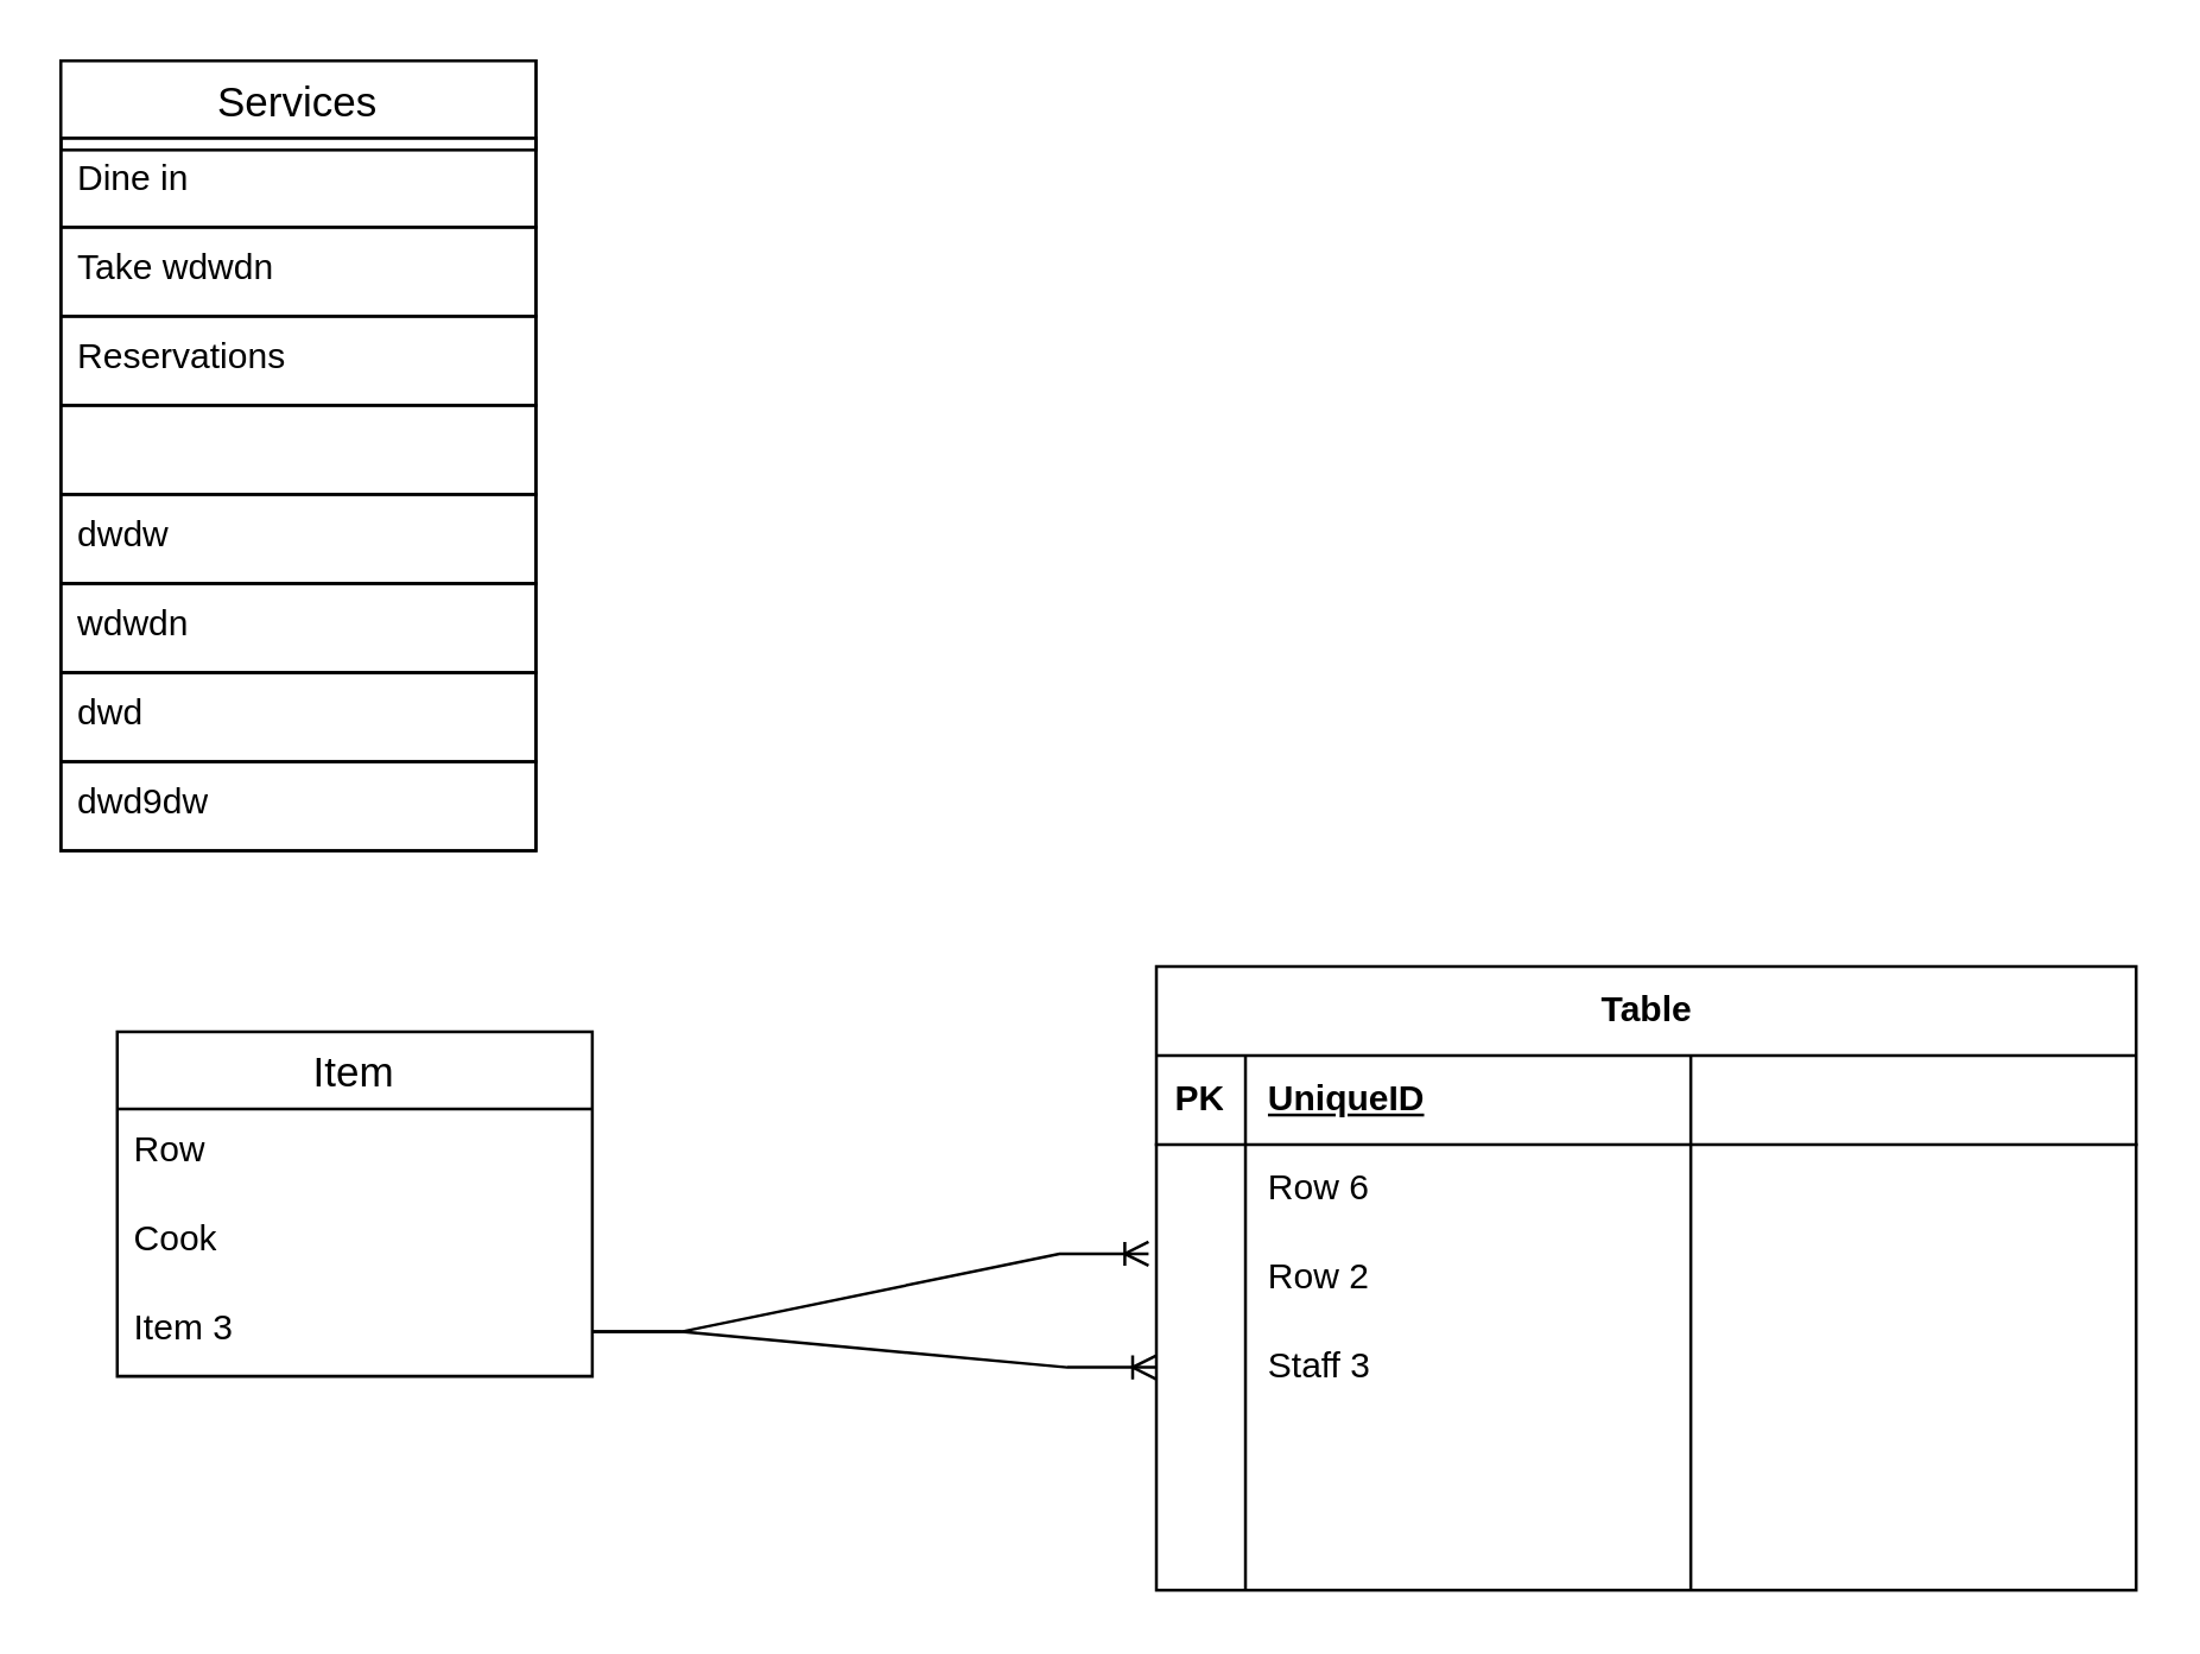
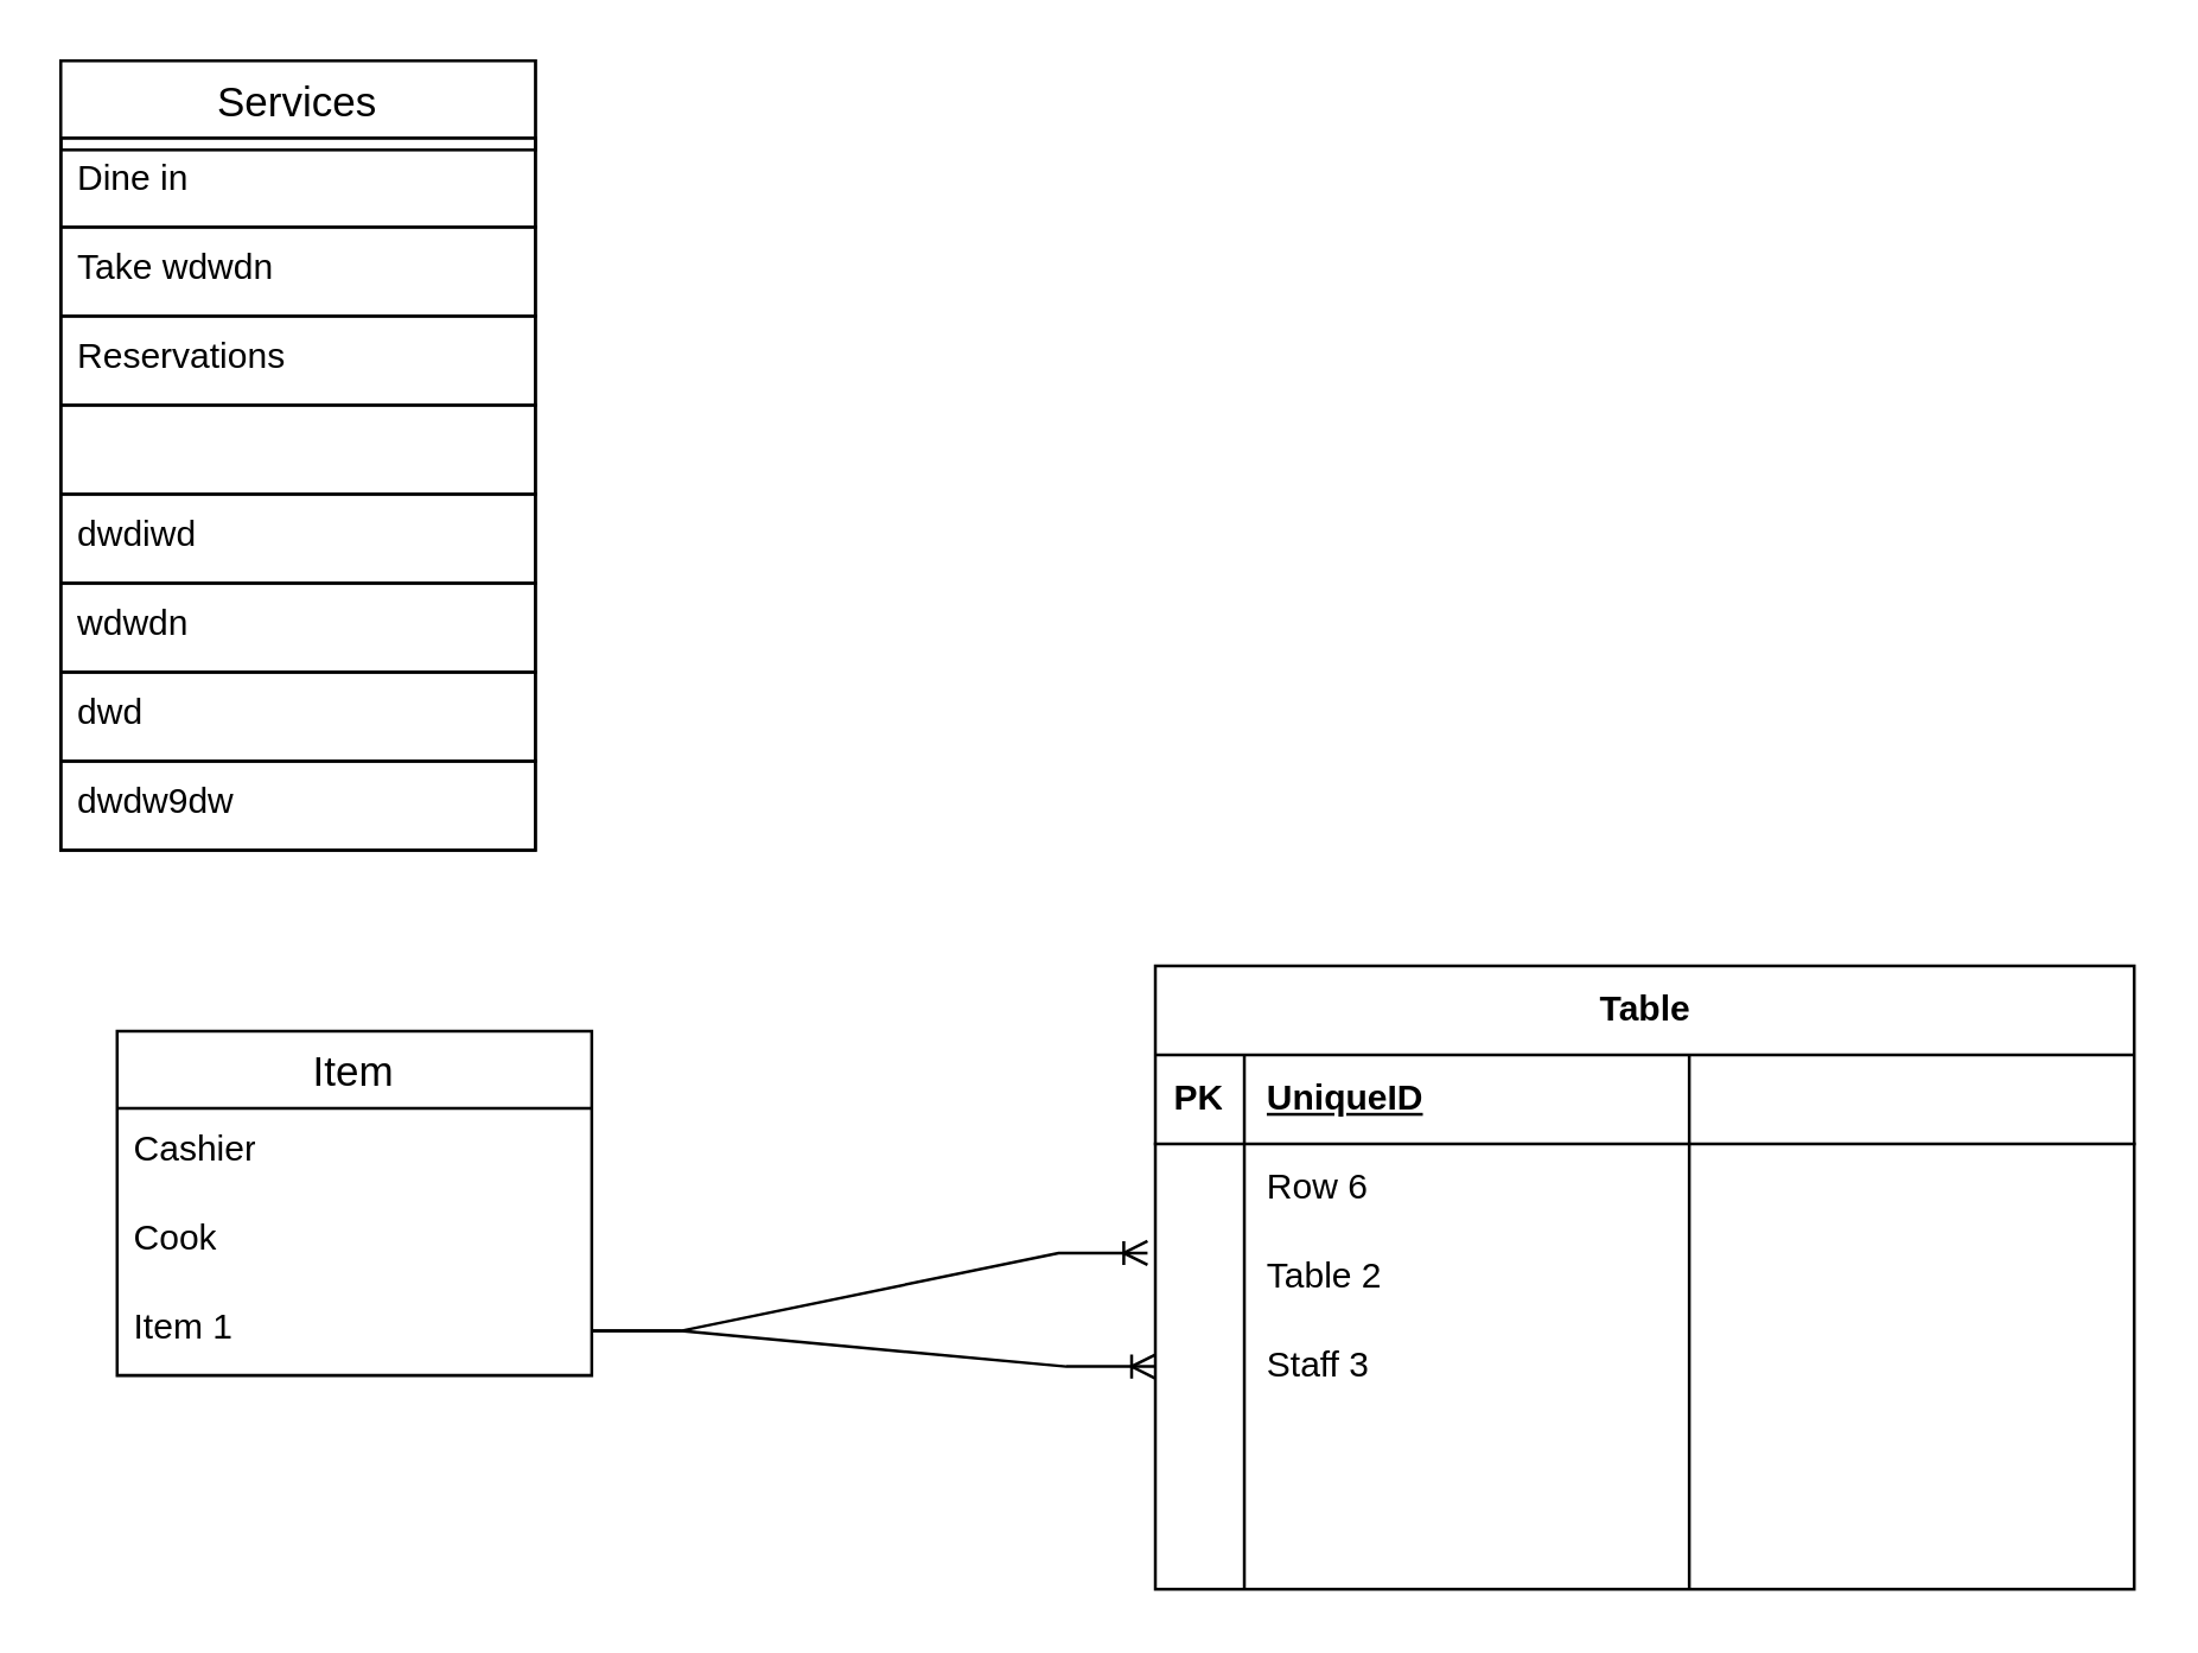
  <mxCell id="0" />
  <mxCell id="1" parent="0" />
  <mxCell id="2" value="Item" style="swimlane;fontStyle=0;childLayout=stackLayout;horizontal=1;startSize=26;horizontalStack=0;resizeParent=1;resizeParentMax=0;resizeLast=0;collapsible=1;marginBottom=0;align=center;fontSize=14;" vertex="1" parent="1"><mxGeometry x="39" y="347" width="160" height="116" as="geometry" /></mxCell>
- <mxCell id="3" value="Row" style="text;strokeColor=none;fillColor=none;spacingLeft=4;spacingRight=4;overflow=hidden;rotatable=0;points=[[0,0.5],[1,0.5]];portConstraint=eastwest;fontSize=12;whiteSpace=wrap;html=1;" vertex="1" parent="2"><mxGeometry y="26" width="160" height="30" as="geometry" /></mxCell>
+ <mxCell id="3" value="Cashier" style="text;strokeColor=none;fillColor=none;spacingLeft=4;spacingRight=4;overflow=hidden;rotatable=0;points=[[0,0.5],[1,0.5]];portConstraint=eastwest;fontSize=12;whiteSpace=wrap;html=1;" vertex="1" parent="2"><mxGeometry y="26" width="160" height="30" as="geometry" /></mxCell>
  <mxCell id="4" value="Cook" style="text;strokeColor=none;fillColor=none;spacingLeft=4;spacingRight=4;overflow=hidden;rotatable=0;points=[[0,0.5],[1,0.5]];portConstraint=eastwest;fontSize=12;whiteSpace=wrap;html=1;" vertex="1" parent="2"><mxGeometry y="56" width="160" height="30" as="geometry" /></mxCell>
- <mxCell id="5" value="Item 3" style="text;strokeColor=none;fillColor=none;spacingLeft=4;spacingRight=4;overflow=hidden;rotatable=0;points=[[0,0.5],[1,0.5]];portConstraint=eastwest;fontSize=12;whiteSpace=wrap;html=1;" vertex="1" parent="2"><mxGeometry y="86" width="160" height="30" as="geometry" /></mxCell>
+ <mxCell id="5" value="Item 1" style="text;strokeColor=none;fillColor=none;spacingLeft=4;spacingRight=4;overflow=hidden;rotatable=0;points=[[0,0.5],[1,0.5]];portConstraint=eastwest;fontSize=12;whiteSpace=wrap;html=1;" vertex="1" parent="2"><mxGeometry y="86" width="160" height="30" as="geometry" /></mxCell>
  <mxCell id="6" value="" style="group;strokeColor=default;container=0;" vertex="1" connectable="0" parent="1"><mxGeometry width="160" height="30" as="geometry" x="20" y="20" /></mxCell>
  <mxCell id="7" value="Services" style="swimlane;fontStyle=0;childLayout=stackLayout;horizontal=1;startSize=26;horizontalStack=0;resizeParent=1;resizeParentMax=0;resizeLast=0;collapsible=1;marginBottom=0;align=center;fontSize=14;fontColor=#000000;labelBackgroundColor=none;textShadow=0;labelBorderColor=none;strokeColor=default;" vertex="1" parent="1"><mxGeometry width="160" height="266" as="geometry" x="20" y="20" /></mxCell>
  <mxCell id="8" value="Dine in" style="text;strokeColor=default;fillColor=none;spacingLeft=4;spacingRight=4;overflow=hidden;rotatable=0;points=[[0,0.5],[1,0.5]];portConstraint=eastwest;fontSize=12;whiteSpace=wrap;html=1;" vertex="1" parent="7"><mxGeometry y="26" width="160" height="30" as="geometry" /></mxCell>
  <mxCell id="9" value="Take wdwdn" style="text;strokeColor=default;fillColor=none;spacingLeft=4;spacingRight=4;overflow=hidden;rotatable=0;points=[[0,0.5],[1,0.5]];portConstraint=eastwest;fontSize=12;whiteSpace=wrap;html=1;" vertex="1" parent="7"><mxGeometry y="56" width="160" height="30" as="geometry" /></mxCell>
  <mxCell id="10" value="Reservations" style="text;strokeColor=default;fillColor=none;spacingLeft=4;spacingRight=4;overflow=hidden;rotatable=0;points=[[0,0.5],[1,0.5]];portConstraint=eastwest;fontSize=12;whiteSpace=wrap;html=1;" vertex="1" parent="7"><mxGeometry y="86" width="160" height="30" as="geometry" /></mxCell>
  <mxCell id="11" style="text;strokeColor=default;fillColor=none;spacingLeft=4;spacingRight=4;overflow=hidden;rotatable=0;points=[[0,0.5],[1,0.5]];portConstraint=eastwest;fontSize=12;whiteSpace=wrap;html=1;" vertex="1" parent="7"><mxGeometry y="116" width="160" height="30" as="geometry" /></mxCell>
- <mxCell id="12" value="dwdw" style="text;strokeColor=default;fillColor=none;spacingLeft=4;spacingRight=4;overflow=hidden;rotatable=0;points=[[0,0.5],[1,0.5]];portConstraint=eastwest;fontSize=12;whiteSpace=wrap;html=1;" vertex="1" parent="7"><mxGeometry y="146" width="160" height="30" as="geometry" /></mxCell>
+ <mxCell id="12" value="dwdiwd" style="text;strokeColor=default;fillColor=none;spacingLeft=4;spacingRight=4;overflow=hidden;rotatable=0;points=[[0,0.5],[1,0.5]];portConstraint=eastwest;fontSize=12;whiteSpace=wrap;html=1;" vertex="1" parent="7"><mxGeometry y="146" width="160" height="30" as="geometry" /></mxCell>
  <mxCell id="13" value="wdwdn" style="text;strokeColor=default;fillColor=none;spacingLeft=4;spacingRight=4;overflow=hidden;rotatable=0;points=[[0,0.5],[1,0.5]];portConstraint=eastwest;fontSize=12;whiteSpace=wrap;html=1;" vertex="1" parent="7"><mxGeometry y="176" width="160" height="30" as="geometry" /></mxCell>
  <mxCell id="14" value="dwd" style="text;strokeColor=default;fillColor=none;spacingLeft=4;spacingRight=4;overflow=hidden;rotatable=0;points=[[0,0.5],[1,0.5]];portConstraint=eastwest;fontSize=12;whiteSpace=wrap;html=1;" vertex="1" parent="7"><mxGeometry y="206" width="160" height="30" as="geometry" /></mxCell>
- <mxCell id="15" value="dwd9dw" style="text;strokeColor=default;fillColor=none;spacingLeft=4;spacingRight=4;overflow=hidden;rotatable=0;points=[[0,0.5],[1,0.5]];portConstraint=eastwest;fontSize=12;whiteSpace=wrap;html=1;" vertex="1" parent="7"><mxGeometry y="236" width="160" height="30" as="geometry" /></mxCell>
+ <mxCell id="15" value="dwdw9dw" style="text;strokeColor=default;fillColor=none;spacingLeft=4;spacingRight=4;overflow=hidden;rotatable=0;points=[[0,0.5],[1,0.5]];portConstraint=eastwest;fontSize=12;whiteSpace=wrap;html=1;" vertex="1" parent="7"><mxGeometry y="236" width="160" height="30" as="geometry" /></mxCell>
  <mxCell id="16" value="Table" style="shape=table;startSize=30;container=1;collapsible=1;childLayout=tableLayout;fixedRows=1;rowLines=0;fontStyle=1;align=center;resizeLast=1;html=1;" vertex="1" parent="1"><mxGeometry x="389" y="325" width="330" height="210" as="geometry" /></mxCell>
  <mxCell id="17" value="" style="shape=tableRow;horizontal=0;startSize=0;swimlaneHead=0;swimlaneBody=0;fillColor=none;collapsible=0;dropTarget=0;points=[[0,0.5],[1,0.5]];portConstraint=eastwest;top=0;left=0;right=0;bottom=1;" vertex="1" parent="16"><mxGeometry y="30" width="330" height="30" as="geometry" /></mxCell>
  <mxCell id="18" value="PK" style="shape=partialRectangle;connectable=0;fillColor=none;top=0;left=0;bottom=0;right=0;fontStyle=1;overflow=hidden;whiteSpace=wrap;html=1;" vertex="1" parent="17"><mxGeometry width="30" height="30" as="geometry"><mxRectangle width="30" height="30" as="alternateBounds" /></mxGeometry></mxCell>
  <mxCell id="19" value="UniqueID" style="shape=partialRectangle;connectable=0;fillColor=none;top=0;left=0;bottom=0;right=0;align=left;spacingLeft=6;fontStyle=5;overflow=hidden;whiteSpace=wrap;html=1;" vertex="1" parent="17"><mxGeometry x="30" width="150" height="30" as="geometry"><mxRectangle width="150" height="30" as="alternateBounds" /></mxGeometry></mxCell>
  <mxCell id="20" style="shape=partialRectangle;connectable=0;fillColor=none;top=0;left=0;bottom=0;right=0;align=left;spacingLeft=6;fontStyle=5;overflow=hidden;whiteSpace=wrap;html=1;" vertex="1" parent="17"><mxGeometry x="180" width="150" height="30" as="geometry"><mxRectangle width="150" height="30" as="alternateBounds" /></mxGeometry></mxCell>
  <mxCell id="21" value="" style="shape=tableRow;horizontal=0;startSize=0;swimlaneHead=0;swimlaneBody=0;fillColor=none;collapsible=0;dropTarget=0;points=[[0,0.5],[1,0.5]];portConstraint=eastwest;top=0;left=0;right=0;bottom=0;" vertex="1" parent="16"><mxGeometry y="60" width="330" height="30" as="geometry" /></mxCell>
  <mxCell id="22" value="" style="shape=partialRectangle;connectable=0;fillColor=none;top=0;left=0;bottom=0;right=0;editable=1;overflow=hidden;whiteSpace=wrap;html=1;" vertex="1" parent="21"><mxGeometry width="30" height="30" as="geometry"><mxRectangle width="30" height="30" as="alternateBounds" /></mxGeometry></mxCell>
  <mxCell id="23" value="Row 6" style="shape=partialRectangle;connectable=0;fillColor=none;top=0;left=0;bottom=0;right=0;align=left;spacingLeft=6;overflow=hidden;whiteSpace=wrap;html=1;" vertex="1" parent="21"><mxGeometry x="30" width="150" height="30" as="geometry"><mxRectangle width="150" height="30" as="alternateBounds" /></mxGeometry></mxCell>
  <mxCell id="24" style="shape=partialRectangle;connectable=0;fillColor=none;top=0;left=0;bottom=0;right=0;align=left;spacingLeft=6;overflow=hidden;whiteSpace=wrap;html=1;" vertex="1" parent="21"><mxGeometry x="180" width="150" height="30" as="geometry"><mxRectangle width="150" height="30" as="alternateBounds" /></mxGeometry></mxCell>
  <mxCell id="25" value="" style="shape=tableRow;horizontal=0;startSize=0;swimlaneHead=0;swimlaneBody=0;fillColor=none;collapsible=0;dropTarget=0;points=[[0,0.5],[1,0.5]];portConstraint=eastwest;top=0;left=0;right=0;bottom=0;" vertex="1" parent="16"><mxGeometry y="90" width="330" height="30" as="geometry" /></mxCell>
  <mxCell id="26" value="" style="shape=partialRectangle;connectable=0;fillColor=none;top=0;left=0;bottom=0;right=0;editable=1;overflow=hidden;whiteSpace=wrap;html=1;" vertex="1" parent="25"><mxGeometry width="30" height="30" as="geometry"><mxRectangle width="30" height="30" as="alternateBounds" /></mxGeometry></mxCell>
- <mxCell id="27" value="Row 2" style="shape=partialRectangle;connectable=0;fillColor=none;top=0;left=0;bottom=0;right=0;align=left;spacingLeft=6;overflow=hidden;whiteSpace=wrap;html=1;" vertex="1" parent="25"><mxGeometry x="30" width="150" height="30" as="geometry"><mxRectangle width="150" height="30" as="alternateBounds" /></mxGeometry></mxCell>
+ <mxCell id="27" value="Table 2" style="shape=partialRectangle;connectable=0;fillColor=none;top=0;left=0;bottom=0;right=0;align=left;spacingLeft=6;overflow=hidden;whiteSpace=wrap;html=1;" vertex="1" parent="25"><mxGeometry x="30" width="150" height="30" as="geometry"><mxRectangle width="150" height="30" as="alternateBounds" /></mxGeometry></mxCell>
  <mxCell id="28" style="shape=partialRectangle;connectable=0;fillColor=none;top=0;left=0;bottom=0;right=0;align=left;spacingLeft=6;overflow=hidden;whiteSpace=wrap;html=1;" vertex="1" parent="25"><mxGeometry x="180" width="150" height="30" as="geometry"><mxRectangle width="150" height="30" as="alternateBounds" /></mxGeometry></mxCell>
  <mxCell id="29" value="" style="shape=tableRow;horizontal=0;startSize=0;swimlaneHead=0;swimlaneBody=0;fillColor=none;collapsible=0;dropTarget=0;points=[[0,0.5],[1,0.5]];portConstraint=eastwest;top=0;left=0;right=0;bottom=0;" vertex="1" parent="16"><mxGeometry y="120" width="330" height="30" as="geometry" /></mxCell>
  <mxCell id="30" value="" style="shape=partialRectangle;connectable=0;fillColor=none;top=0;left=0;bottom=0;right=0;editable=1;overflow=hidden;whiteSpace=wrap;html=1;" vertex="1" parent="29"><mxGeometry width="30" height="30" as="geometry"><mxRectangle width="30" height="30" as="alternateBounds" /></mxGeometry></mxCell>
  <mxCell id="31" value="Staff 3" style="shape=partialRectangle;connectable=0;fillColor=none;top=0;left=0;bottom=0;right=0;align=left;spacingLeft=6;overflow=hidden;whiteSpace=wrap;html=1;" vertex="1" parent="29"><mxGeometry x="30" width="150" height="30" as="geometry"><mxRectangle width="150" height="30" as="alternateBounds" /></mxGeometry></mxCell>
  <mxCell id="32" style="shape=partialRectangle;connectable=0;fillColor=none;top=0;left=0;bottom=0;right=0;align=left;spacingLeft=6;overflow=hidden;whiteSpace=wrap;html=1;" vertex="1" parent="29"><mxGeometry x="180" width="150" height="30" as="geometry"><mxRectangle width="150" height="30" as="alternateBounds" /></mxGeometry></mxCell>
  <mxCell id="33" style="shape=tableRow;horizontal=0;startSize=0;swimlaneHead=0;swimlaneBody=0;fillColor=none;collapsible=0;dropTarget=0;points=[[0,0.5],[1,0.5]];portConstraint=eastwest;top=0;left=0;right=0;bottom=0;" vertex="1" parent="16"><mxGeometry y="150" width="330" height="30" as="geometry" /></mxCell>
  <mxCell id="34" style="shape=partialRectangle;connectable=0;fillColor=none;top=0;left=0;bottom=0;right=0;editable=1;overflow=hidden;whiteSpace=wrap;html=1;" vertex="1" parent="33"><mxGeometry width="30" height="30" as="geometry"><mxRectangle width="30" height="30" as="alternateBounds" /></mxGeometry></mxCell>
  <mxCell id="35" style="shape=partialRectangle;connectable=0;fillColor=none;top=0;left=0;bottom=0;right=0;align=left;spacingLeft=6;overflow=hidden;whiteSpace=wrap;html=1;" vertex="1" parent="33"><mxGeometry x="30" width="150" height="30" as="geometry"><mxRectangle width="150" height="30" as="alternateBounds" /></mxGeometry></mxCell>
  <mxCell id="36" style="shape=partialRectangle;connectable=0;fillColor=none;top=0;left=0;bottom=0;right=0;align=left;spacingLeft=6;overflow=hidden;whiteSpace=wrap;html=1;" vertex="1" parent="33"><mxGeometry x="180" width="150" height="30" as="geometry"><mxRectangle width="150" height="30" as="alternateBounds" /></mxGeometry></mxCell>
  <mxCell id="37" style="shape=tableRow;horizontal=0;startSize=0;swimlaneHead=0;swimlaneBody=0;fillColor=none;collapsible=0;dropTarget=0;points=[[0,0.5],[1,0.5]];portConstraint=eastwest;top=0;left=0;right=0;bottom=0;" vertex="1" parent="16"><mxGeometry y="180" width="330" height="30" as="geometry" /></mxCell>
  <mxCell id="38" style="shape=partialRectangle;connectable=0;fillColor=none;top=0;left=0;bottom=0;right=0;editable=1;overflow=hidden;whiteSpace=wrap;html=1;" vertex="1" parent="37"><mxGeometry width="30" height="30" as="geometry"><mxRectangle width="30" height="30" as="alternateBounds" /></mxGeometry></mxCell>
  <mxCell id="39" style="shape=partialRectangle;connectable=0;fillColor=none;top=0;left=0;bottom=0;right=0;align=left;spacingLeft=6;overflow=hidden;whiteSpace=wrap;html=1;" vertex="1" parent="37"><mxGeometry x="30" width="150" height="30" as="geometry"><mxRectangle width="150" height="30" as="alternateBounds" /></mxGeometry></mxCell>
  <mxCell id="40" style="shape=partialRectangle;connectable=0;fillColor=none;top=0;left=0;bottom=0;right=0;align=left;spacingLeft=6;overflow=hidden;whiteSpace=wrap;html=1;" vertex="1" parent="37"><mxGeometry x="180" width="150" height="30" as="geometry"><mxRectangle width="150" height="30" as="alternateBounds" /></mxGeometry></mxCell>
  <mxCell id="41" value="" style="edgeStyle=entityRelationEdgeStyle;fontSize=12;html=1;endArrow=ERoneToMany;rounded=0;exitX=1;exitY=0.5;exitDx=0;exitDy=0;entryX=-0.008;entryY=0.225;entryDx=0;entryDy=0;entryPerimeter=0;" edge="1" parent="1" source="5" target="25"><mxGeometry width="100" height="100" relative="1" as="geometry"><mxPoint x="286" y="498" as="sourcePoint" /><mxPoint x="386" y="398" as="targetPoint" /><Array as="points"><mxPoint x="374" y="391" /><mxPoint x="371" y="368" /></Array></mxGeometry></mxCell>
  <mxCell id="42" style="edgeStyle=entityRelationEdgeStyle;rounded=0;orthogonalLoop=1;jettySize=auto;html=1;exitX=1;exitY=0.5;exitDx=0;exitDy=0;endArrow=ERoneToMany;endFill=0;" edge="1" parent="1" source="5" target="29"><mxGeometry relative="1" as="geometry" /></mxCell>
